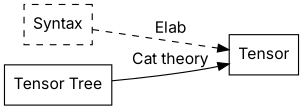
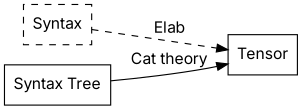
  digraph {
    fontname=Inter
    rankdir=LR
    node [fontname=Inter shape=box]
    edge [fontname=Inter]
    n1 [label=Syntax style=dashed]
    n2 [label=Tensor]
-   n3 [label="Tensor Tree"]
+   n3 [label="Syntax Tree"]
    n1 -> n2 [label=Elab style=dashed]
    n3 -> n2 [label="Cat theory"]
  }
